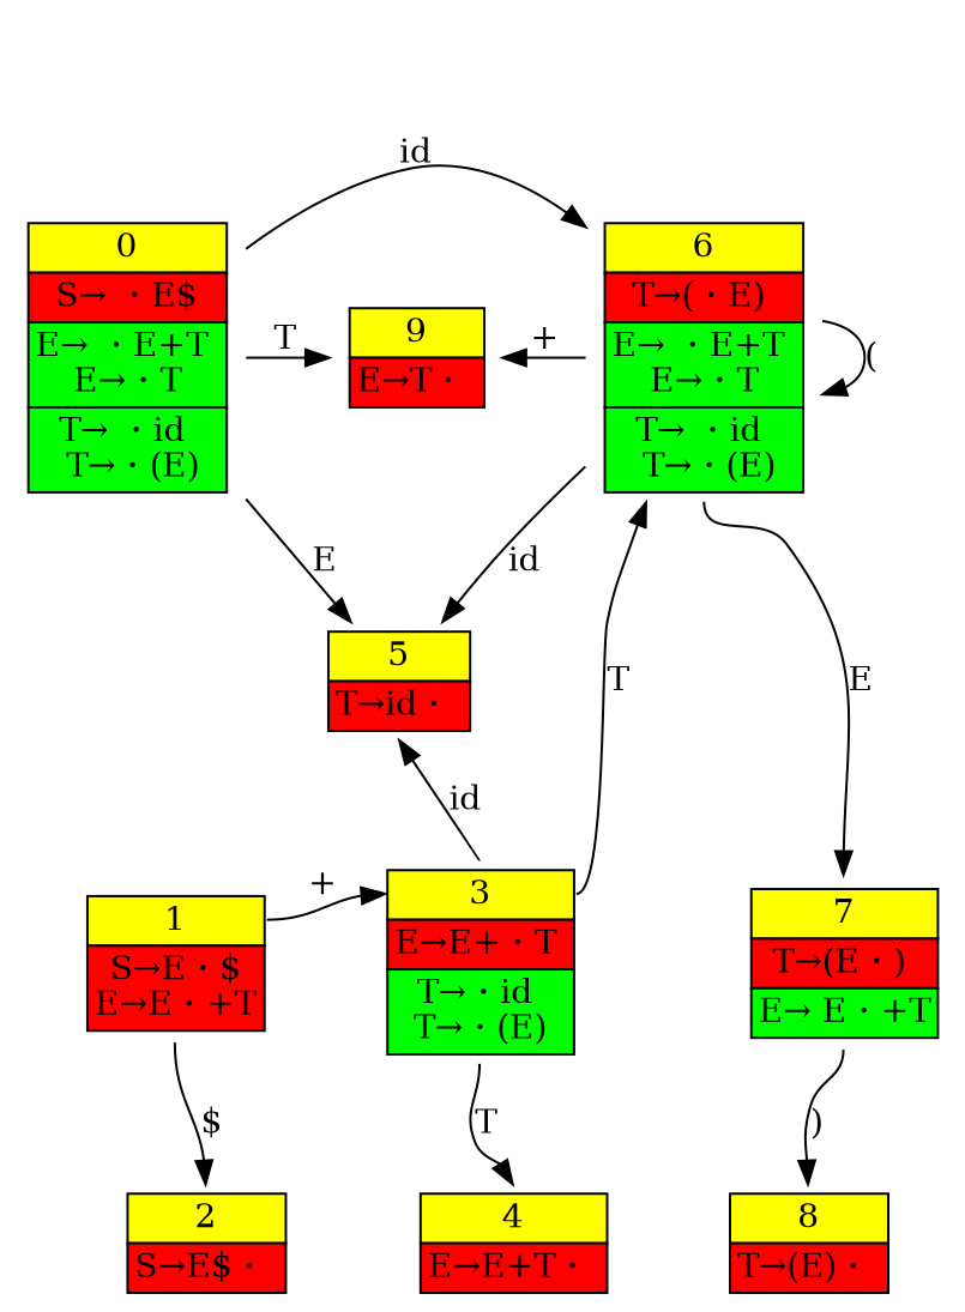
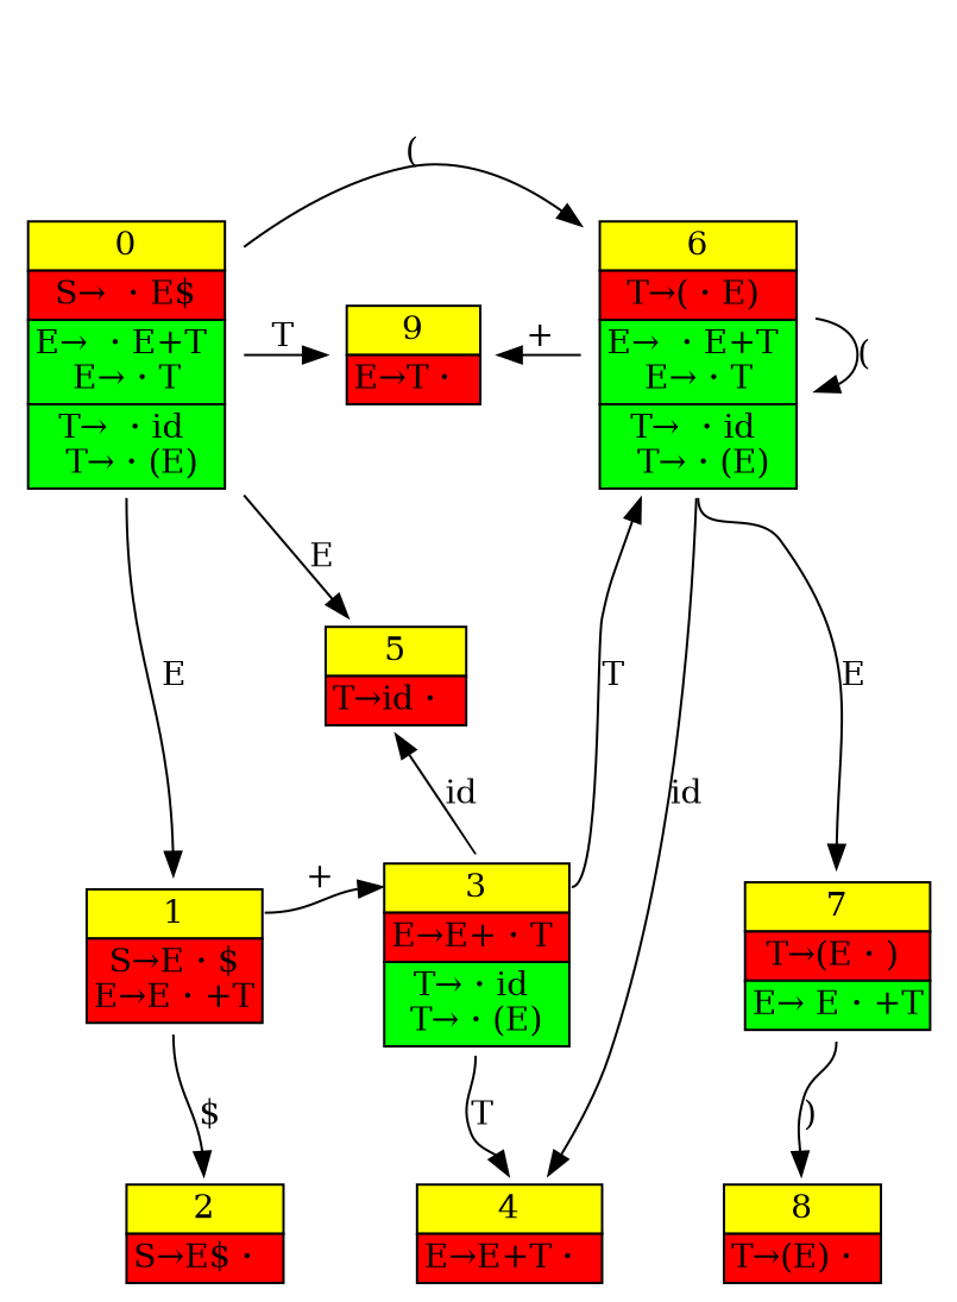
  digraph {
    node [shape=plaintext]
    n1 [label=<                     <TABLE BORDER="0" CELLBORDER="1" CELLSPACING="0">                     <TR><TD PORT="title" bgcolor="yellow">0</TD></TR>                     <TR><TD PORT="text1" bgcolor="red">S&rarr; ・E$</TD></TR>                     <TR><TD PORT="text2" bgcolor="green">E&rarr; ・E+T <br/> E&rarr;・T </TD></TR>                     <TR><TD PORT="text3" bgcolor="green">T&rarr; ・id <br/> T&rarr;・(E)</TD></TR>                     </TABLE>>]
    n2 [label=<                     <TABLE ALIGN="LEFT" BORDER="0" CELLBORDER="1" CELLSPACING="0">                     <TR><TD PORT="title" bgcolor="yellow">9</TD></TR>                     <TR><TD PORT="text" bgcolor="red">E&rarr;T・ </TD></TR>                     </TABLE>>]
    n3 [label=<                     <TABLE ALIGN="LEFT" BORDER="0" CELLBORDER="1" CELLSPACING="0">                     <TR><TD PORT="title" bgcolor="yellow">6</TD></TR>                     <TR><TD PORT="text1" bgcolor="red">T&rarr;(・E) </TD></TR>                     <TR><TD PORT="text2" bgcolor="green">E&rarr; ・E+T <br/> E&rarr;・T </TD></TR>                     <TR><TD PORT="text3" bgcolor="green">T&rarr; ・id <br/> T&rarr;・(E)</TD></TR>                     </TABLE>>]
    n4 [label=<                     <TABLE ALIGN="LEFT" BORDER="0" CELLBORDER="1" CELLSPACING="0">                     <TR><TD PORT="title" bgcolor="yellow">5</TD></TR>                     <TR><TD PORT="text" bgcolor="red">T&rarr;id・ </TD></TR>                     </TABLE>>]
    n5 [label=<                 <TABLE ALIGN="LEFT" BORDER="0" CELLBORDER="1" CELLSPACING="0">                 <TR><TD PORT="title" bgcolor="yellow">1</TD></TR>                 <TR><TD PORT="text" bgcolor="red">S&rarr;E・$<br/>E&rarr;E・+T</TD></TR>                 </TABLE>>]
    n6 [label=<                 <TABLE ALIGN="LEFT" BORDER="0" CELLBORDER="1" CELLSPACING="0">                 <TR><TD PORT="title" bgcolor="yellow">3</TD></TR>                 <TR><TD PORT="text1" bgcolor="red">E&rarr;E+・T </TD></TR>                 <TR><TD PORT="text2" bgcolor="green">T&rarr;・id <br/> T&rarr;・(E) </TD></TR>                 </TABLE>>]
    n7 [label=<                 <TABLE ALIGN="LEFT" BORDER="0" CELLBORDER="1" CELLSPACING="0">                 <TR><TD PORT="title" bgcolor="yellow">7</TD></TR>                 <TR><TD PORT="text1" bgcolor="red">T&rarr;(E・) </TD></TR>                 <TR><TD PORT="text2" bgcolor="green">E&rarr; E・+T</TD></TR>                 </TABLE>>]
    n8 [label=<                 <TABLE ALIGN="LEFT" BORDER="0" CELLBORDER="1" CELLSPACING="0">                 <TR><TD PORT="title" bgcolor="yellow">2</TD></TR>                 <TR><TD PORT="text" bgcolor="red">S&rarr;E$・ </TD></TR>                 </TABLE>>]
    n9 [label=<                 <TABLE ALIGN="LEFT" BORDER="0" CELLBORDER="1" CELLSPACING="0">                 <TR><TD PORT="title" bgcolor="yellow">4</TD></TR>                 <TR><TD PORT="text" bgcolor="red">E&rarr;E+T・ </TD></TR>                 </TABLE>>]
    n10 [label=<                 <TABLE ALIGN="LEFT" BORDER="0" CELLBORDER="1" CELLSPACING="0">                 <TR><TD PORT="title" bgcolor="yellow">8</TD></TR>                 <TR><TD PORT="text" bgcolor="red">T&rarr;(E)・ </TD></TR>                 </TABLE>>]
    subgraph sub_1 {
      subgraph sub_2 {
        rank=same
        n1
        n2
        n3
      }
      subgraph sub_3 {
        n1
      }
      subgraph sub_4 {
        n3
      }
      subgraph sub_5 {
        n2
        n4
      }
    }
    subgraph sub_6 {
      subgraph sub_7 {
        rank=same
        n5
        n6
        n7
      }
    }
    subgraph sub_8 {
      subgraph sub_9 {
        rank=same
        n8
        n9
        n10
      }
    }
    n1 -> n2 [label=T]
    n1 -> n2 [headport="text1:w" style=invis tailport="text1:e"]
-   n1 -> n3 [label=id weight=100]
+   n1 -> n3 [label="(" weight=100]
    n1 -> n4 [label=E]
+   n1 -> n5 [headport=n label=E tailport=s]
    n2 -> n3 [headport="text1:w" style=invis tailport="text1:e"]
    n2 -> n4 [headport=n style=invis tailport=s]
    n3 -> n2 [label="+"]
    n3 -> n3 [label="("]
-   n3 -> n4 [label=id]
+   n3 -> n9 [label=id]
    n3 -> n7 [headport=n label=E tailport=s]
    n3 -> n7 [headport=n style=invis tailport=s]
    n4 -> n6 [headport=n style=invis tailport=s]
    n5 -> n6 [headport="title:w" label="+" tailport="title:e"]
    n5 -> n6 [style=invis]
    n5 -> n8 [headport=n label="$" tailport=s]
    n6 -> n3 [label=T tailport="title:e"]
    n6 -> n4 [headport=s label=id tailport=n]
    n6 -> n7 [style=invis]
    n6 -> n9 [headport=n label=T tailport=s]
    n6 -> n9 [headport=n style=invis tailport=s]
    n7 -> n10 [headport=n label=")" tailport=s]
    n7 -> n10 [headport=n style=invis tailport=s]
    n8 -> n9 [style=invis]
    n9 -> n10 [style=invis]
  }
